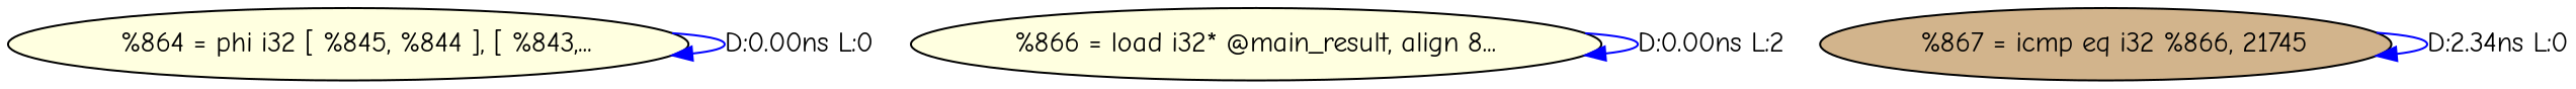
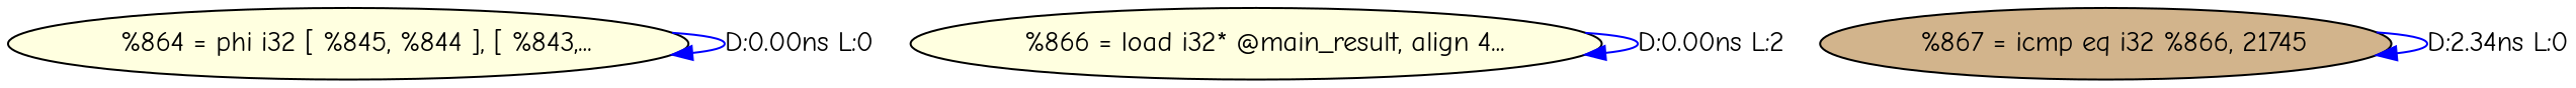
  digraph {
    fontname="Comic Neue"
    node [style=filled fillcolor=lightyellow fontname="Comic Neue"]
    edge [color=blue fontname="Comic Neue"]
    n1 [label="  %864 = phi i32 [ %845, %844 ], [ %843,..."]
-   n2 [label="%866 = load i32* @main_result, align 8..."]
+   n2 [label="  %866 = load i32* @main_result, align 4..."]
    n3 [label="  %867 = icmp eq i32 %866, 21745" fillcolor=tan]
    n1 -> n1 [label="D:0.00ns L:0"]
    n2 -> n2 [label="D:0.00ns L:2"]
    n3 -> n3 [label="D:2.34ns L:0"]
  }
